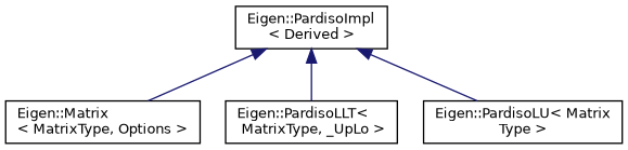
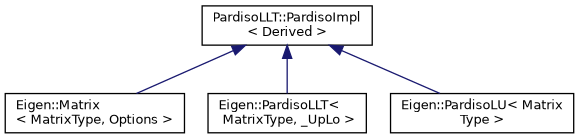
  digraph {
    rankdir=TB
    node [color=black fillcolor=white fontname=Helvetica fontsize=10 shape=record style=filled]
    edge [color=midnightblue dir=back fontname=Helvetica fontsize=10 labelfontname=Helvetica labelfontsize=10 style=solid]
-   n1 [height=0.2 label="Eigen::PardisoImpl\l\< Derived \>" width=0.4]
+   n1 [height=0.2 label="PardisoLLT::PardisoImpl\l\< Derived \>" width=0.4]
    n2 [height=0.2 label="Eigen::Matrix\l\< MatrixType, Options \>" width=0.4]
    n3 [height=0.2 label="Eigen::PardisoLLT\<\l MatrixType, _UpLo \>" width=0.4]
    n4 [height=0.2 label="Eigen::PardisoLU\< Matrix\lType \>" width=0.4]
    n1 -> n2
    n1 -> n3
    n1 -> n4
  }
